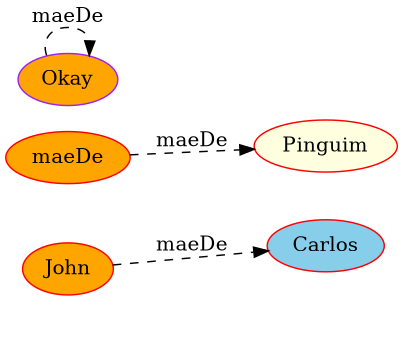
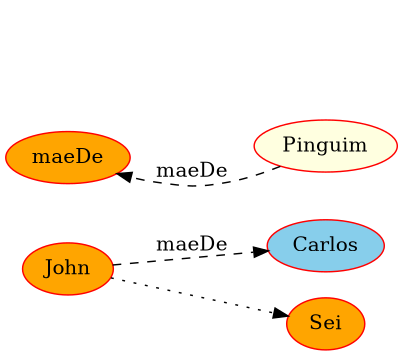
  digraph {
    rankdir=LR
    node [color=red fillcolor=orange style=filled]
    edge [style=dashed]
    Carlos [fillcolor=skyblue]
    John
+   Sei
    n4 [label=maeDe]
    Pinguim [fillcolor=lightyellow]
-   Okay [color=purple]
    John -> Carlos [label=maeDe]
-   n4 -> Pinguim [label=maeDe]
-   Okay -> Okay [label=maeDe]
+   John -> Sei [style=dotted]
+   Pinguim -> n4 [label=maeDe]
  }
